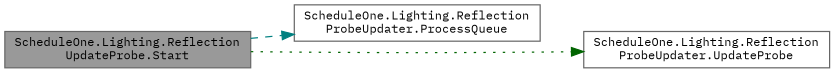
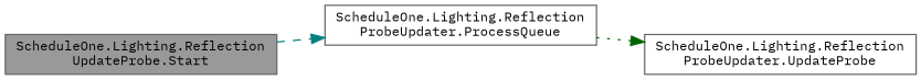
  digraph {
    fontname="IBM Plex Mono"
    rankdir=LR
    node [color=grey40 fillcolor=white fontname="IBM Plex Mono" fontsize=10 shape=box style=filled]
    edge [fontname="IBM Plex Mono" fontsize=10 labelfontname=Helvetica labelfontsize=10]
    n1 [color=gray40 fillcolor=grey60 fontcolor=black height=0.2 label="ScheduleOne.Lighting.Reflection\lUpdateProbe.Start" width=0.4]
    n2 [height=0.2 label="ScheduleOne.Lighting.Reflection\lProbeUpdater.ProcessQueue" width=0.4]
    n3 [height=0.2 label="ScheduleOne.Lighting.Reflection\lProbeUpdater.UpdateProbe" width=0.4]
    n1 -> n2 [color=teal style=dashed]
-   n1 -> n3 [color=darkgreen style=dotted]
+   n2 -> n3 [color=darkgreen style=dotted]
  }
